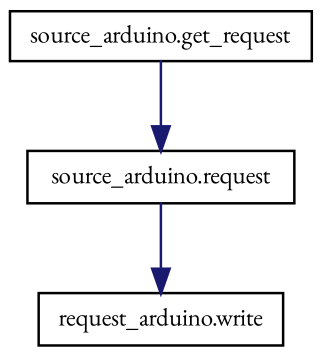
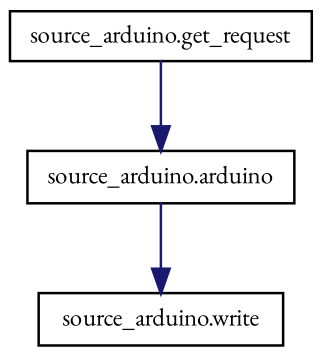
  digraph {
    fontname="EB Garamond"
    rankdir=TB
    node [color=black fillcolor=white fontname="EB Garamond" fontsize=10 shape=record style=filled]
    edge [color=midnightblue fontname="EB Garamond" fontsize=10 labelfontname=Helvetica labelfontsize=10 style=solid]
    n1 [height=0.2 label="source_arduino.get_request" width=0.4]
-   n2 [height=0.2 label="source_arduino.request" width=0.4]
-   n3 [height=0.2 label="request_arduino.write" width=0.4]
+   n2 [height=0.2 label="source_arduino.arduino" width=0.4]
+   n3 [height=0.2 label="source_arduino.write" width=0.4]
    n1 -> n2
    n2 -> n3
  }
